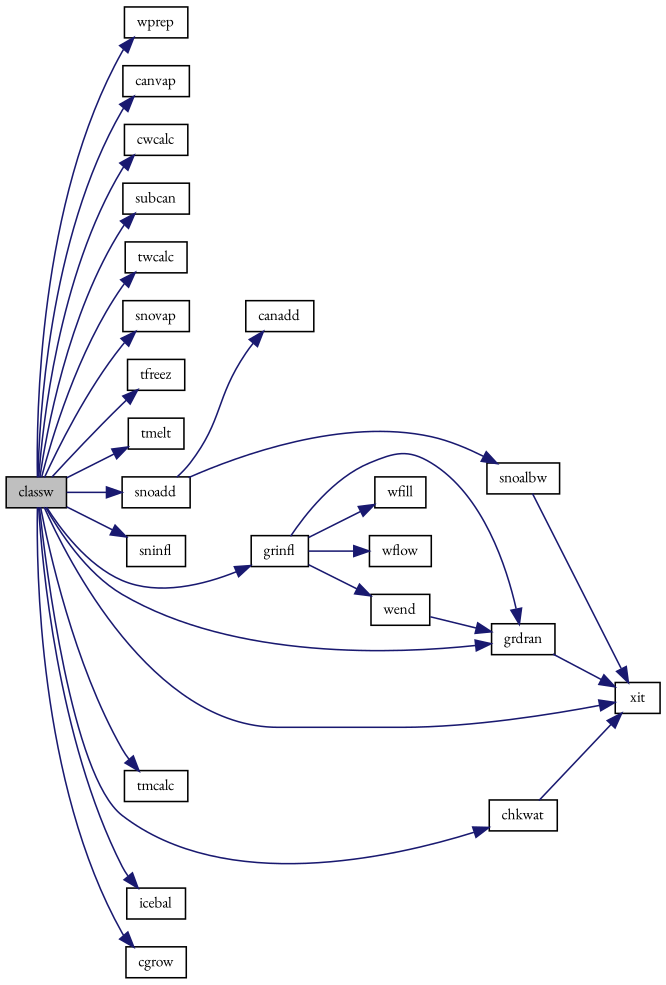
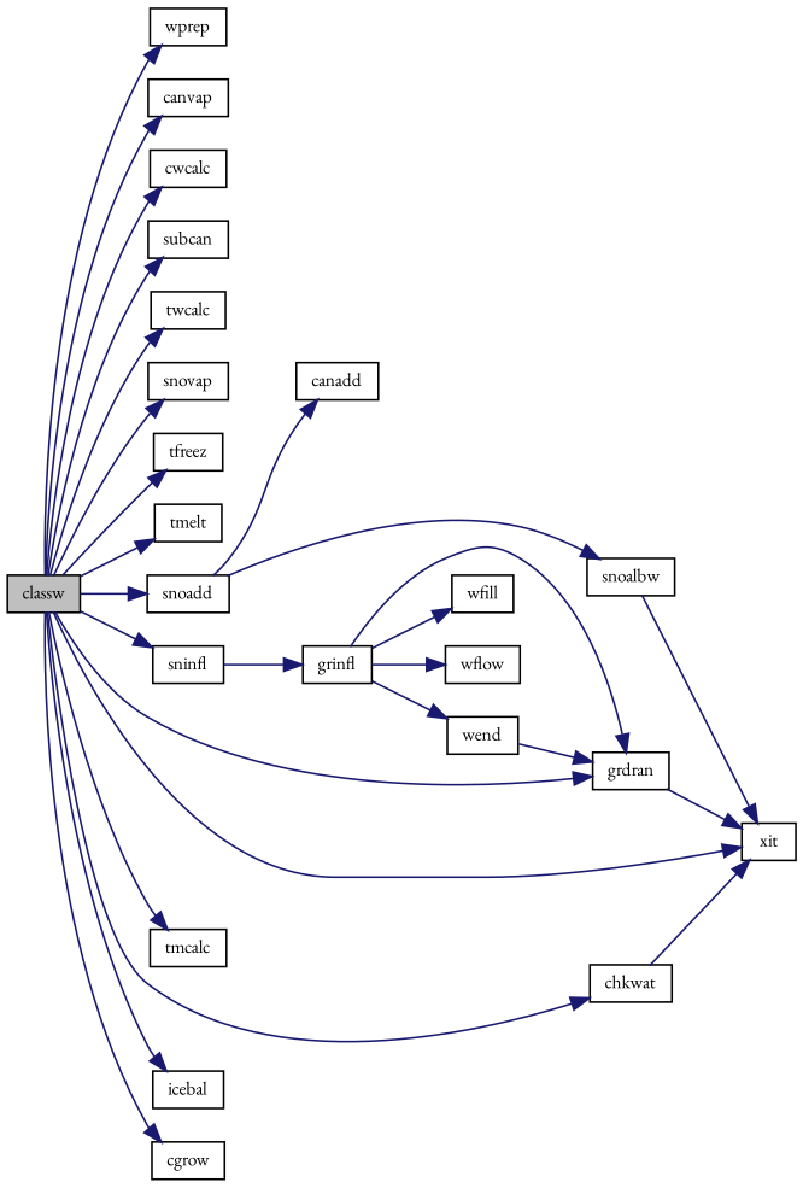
  digraph {
    fontname="EB Garamond"
    rankdir=LR
    node [color=black fillcolor=white fontname="EB Garamond" fontsize=10 shape=record style=filled]
    edge [color=midnightblue fontname="EB Garamond" fontsize=10 labelfontname=Helvetica labelfontsize=10 style=solid]
    n1 [fillcolor=grey75 fontcolor=black height=0.2 label=classw width=0.4]
    n2 [height=0.2 label=wprep width=0.4]
    n3 [height=0.2 label=canvap width=0.4]
    n4 [height=0.2 label=cwcalc width=0.4]
    n5 [height=0.2 label=subcan width=0.4]
    n6 [height=0.2 label=twcalc width=0.4]
    n7 [height=0.2 label=snovap width=0.4]
    n8 [height=0.2 label=tfreez width=0.4]
    n9 [height=0.2 label=tmelt width=0.4]
    n10 [height=0.2 label=snoadd width=0.4]
    n11 [height=0.2 label=sninfl width=0.4]
    n12 [height=0.2 label=grinfl width=0.4]
    n13 [height=0.2 label=grdran width=0.4]
    n14 [height=0.2 label=xit width=0.4]
    n15 [height=0.2 label=tmcalc width=0.4]
    n16 [height=0.2 label=chkwat width=0.4]
    n17 [height=0.2 label=icebal width=0.4]
    n18 [height=0.2 label=cgrow width=0.4]
    n19 [height=0.2 label=canadd width=0.4]
    n20 [height=0.2 label=snoalbw width=0.4]
    n21 [height=0.2 label=wfill width=0.4]
    n22 [height=0.2 label=wflow width=0.4]
    n23 [height=0.2 label=wend width=0.4]
    n1 -> n2
    n1 -> n3
    n1 -> n4
    n1 -> n5
    n1 -> n6
    n1 -> n7
    n1 -> n8
    n1 -> n9
    n1 -> n10
    n1 -> n11
-   n1 -> n12
+   n11 -> n12
    n1 -> n13
    n1 -> n14
    n1 -> n15
    n1 -> n16
    n1 -> n17
    n1 -> n18
    n10 -> n19
    n10 -> n20
    n12 -> n13
    n12 -> n21
    n12 -> n22
    n12 -> n23
    n13 -> n14
    n16 -> n14
    n20 -> n14
    n23 -> n13
  }
